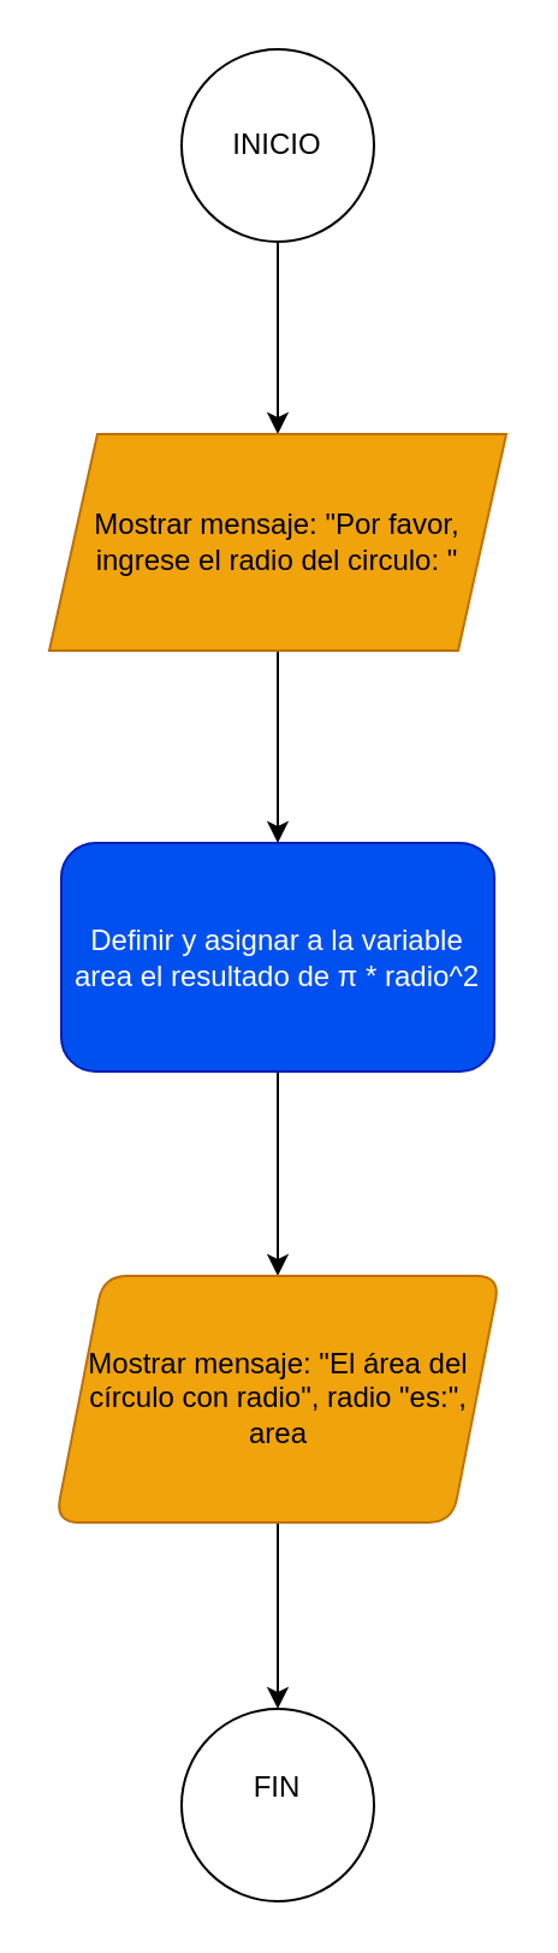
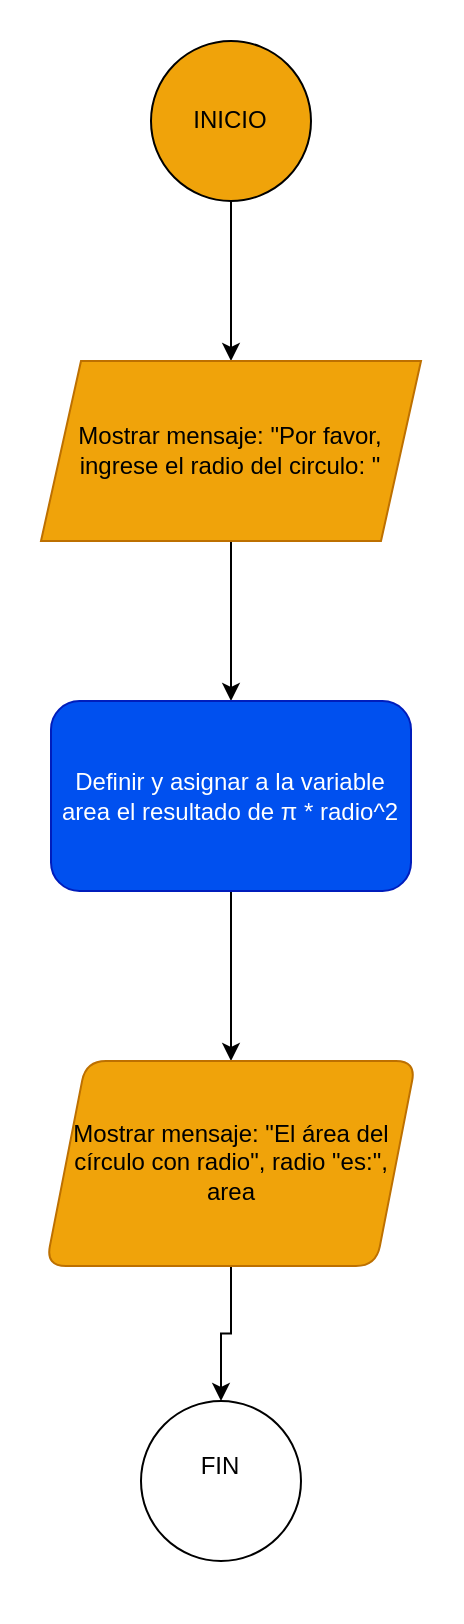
  <mxCell id="0" />
  <mxCell id="1" parent="0" />
  <mxCell id="2" value="" style="edgeStyle=orthogonalEdgeStyle;rounded=0;orthogonalLoop=1;jettySize=auto;html=1;" edge="1" parent="1" source="3" target="5"><mxGeometry relative="1" as="geometry" /></mxCell>
- <mxCell id="3" value="INICIO" style="ellipse;whiteSpace=wrap;html=1;aspect=fixed;" vertex="1" parent="1"><mxGeometry x="75" y="20" width="80" height="80" as="geometry" /></mxCell>
+ <mxCell id="3" value="INICIO" style="ellipse;whiteSpace=wrap;html=1;aspect=fixed;fillColor=#f0a30a;" vertex="1" parent="1"><mxGeometry x="75" y="20" width="80" height="80" as="geometry" /></mxCell>
  <mxCell id="4" value="" style="edgeStyle=orthogonalEdgeStyle;rounded=0;orthogonalLoop=1;jettySize=auto;html=1;" edge="1" parent="1" source="5" target="7"><mxGeometry relative="1" as="geometry" /></mxCell>
  <mxCell id="5" value="Mostrar mensaje: &quot;Por favor, ingrese el radio del circulo: &quot;" style="shape=parallelogram;perimeter=parallelogramPerimeter;whiteSpace=wrap;html=1;fixedSize=1;fillColor=#f0a30a;fontColor=#000000;strokeColor=#BD7000;" vertex="1" parent="1"><mxGeometry x="20" y="180" width="190" height="90" as="geometry" /></mxCell>
  <mxCell id="6" value="" style="edgeStyle=orthogonalEdgeStyle;rounded=0;orthogonalLoop=1;jettySize=auto;html=1;" edge="1" parent="1" source="7" target="9"><mxGeometry relative="1" as="geometry" /></mxCell>
  <mxCell id="7" value="Definir y asignar a la variable area el resultado de π * radio^2" style="rounded=1;whiteSpace=wrap;html=1;fillColor=#0050ef;strokeColor=#001DBC;fontColor=#ffffff;" vertex="1" parent="1"><mxGeometry x="25" y="350" width="180" height="95" as="geometry" /></mxCell>
  <mxCell id="8" value="" style="edgeStyle=orthogonalEdgeStyle;rounded=0;orthogonalLoop=1;jettySize=auto;html=1;" edge="1" parent="1" source="9" target="10"><mxGeometry relative="1" as="geometry" /></mxCell>
  <mxCell id="9" value="Mostrar mensaje: &quot;El área del círculo con radio&quot;, radio &quot;es:&quot;, area" style="shape=parallelogram;perimeter=parallelogramPerimeter;whiteSpace=wrap;html=1;fixedSize=1;fillColor=#f0a30a;strokeColor=#BD7000;rounded=1;fontColor=#000000;" vertex="1" parent="1"><mxGeometry x="22.5" y="530" width="185" height="102.5" as="geometry" /></mxCell>
- <mxCell id="10" value="&lt;div&gt;FIN&lt;/div&gt;&lt;div&gt;&lt;br&gt;&lt;/div&gt;" style="ellipse;whiteSpace=wrap;html=1;aspect=fixed;" vertex="1" parent="1"><mxGeometry x="75" y="710" width="80" height="80" as="geometry" /></mxCell>
+ <mxCell id="10" value="&lt;div&gt;FIN&lt;/div&gt;&lt;div&gt;&lt;br&gt;&lt;/div&gt;" style="ellipse;whiteSpace=wrap;html=1;aspect=fixed;" vertex="1" parent="1"><mxGeometry x="70" y="700" width="80" height="80" as="geometry" /></mxCell>
